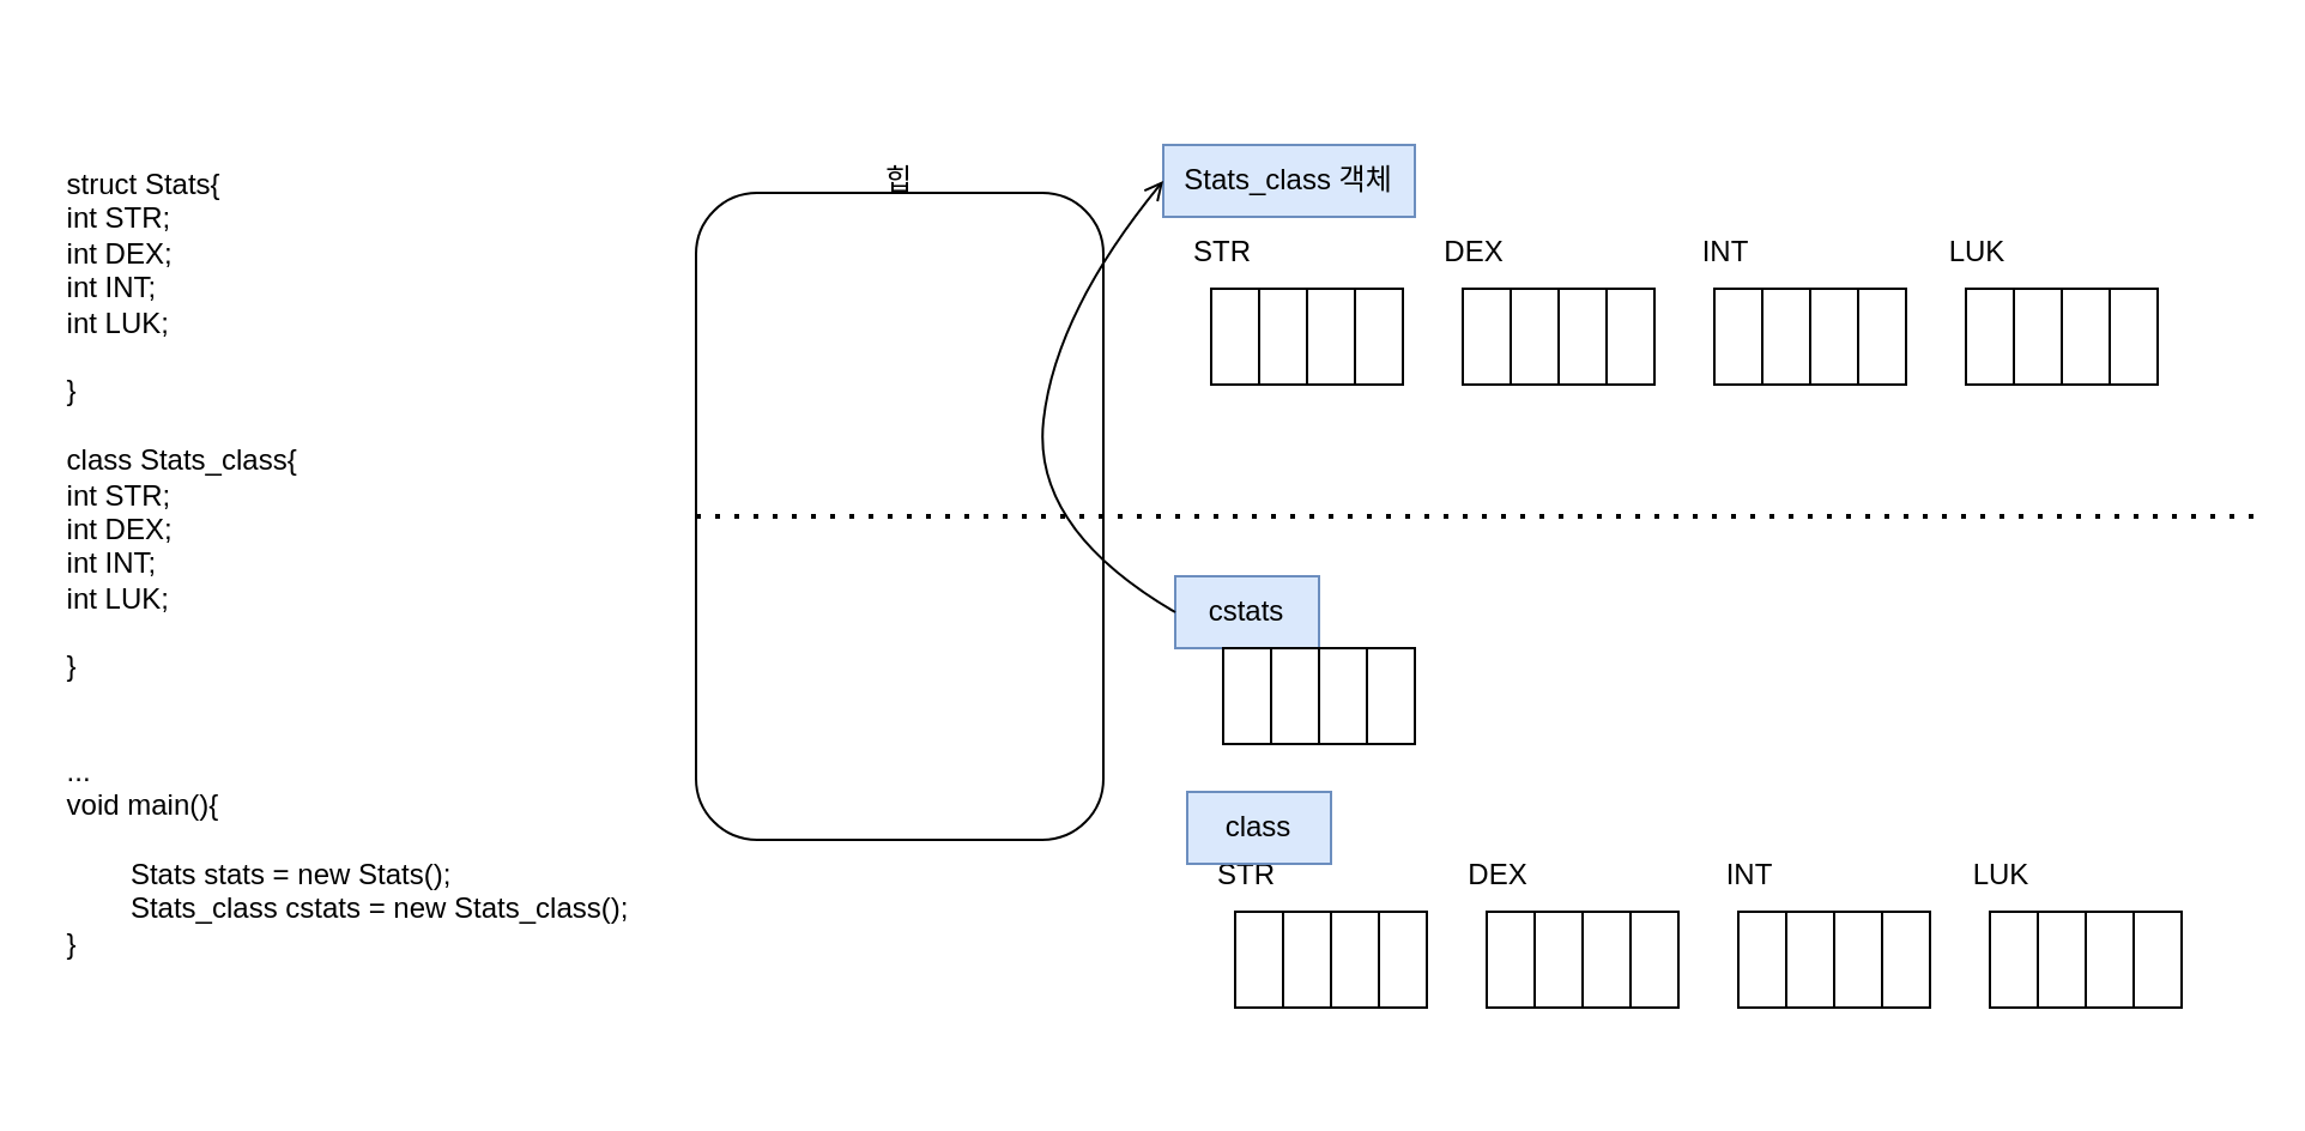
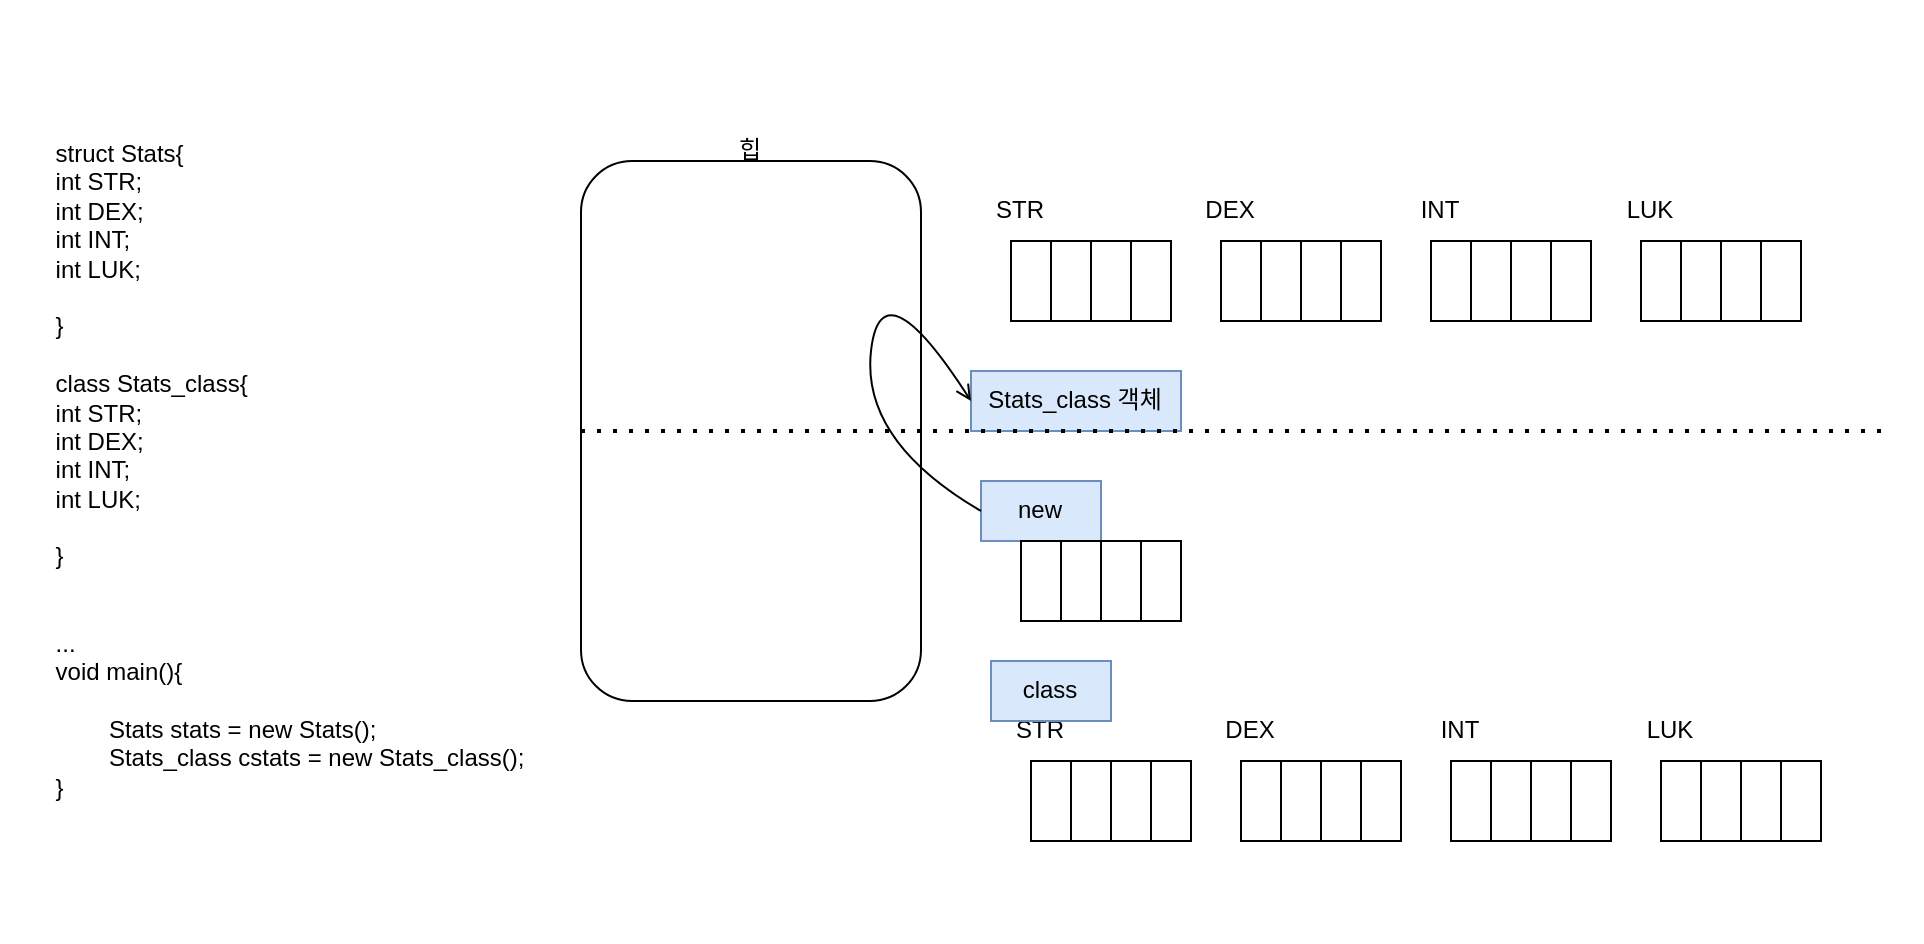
  <mxCell id="0" />
  <mxCell id="1" parent="0" />
  <mxCell id="2" value="" style="rounded=1;whiteSpace=wrap;html=1;" vertex="1" parent="1"><mxGeometry x="290" y="80" width="170" height="270" as="geometry" /></mxCell>
  <mxCell id="3" value="힙" style="text;html=1;strokeColor=none;fillColor=none;align=center;verticalAlign=middle;whiteSpace=wrap;rounded=0;" vertex="1" parent="1"><mxGeometry x="345" width="60" height="30" as="geometry" y="60" /></mxCell>
  <mxCell id="4" value="&lt;div style=&quot;text-align: left;&quot;&gt;&lt;span style=&quot;background-color: initial;&quot;&gt;struct Stats{&lt;/span&gt;&lt;/div&gt;&lt;div style=&quot;text-align: left;&quot;&gt;&lt;span style=&quot;background-color: initial;&quot;&gt;&lt;span style=&quot;&quot;&gt;&#09;&lt;/span&gt;int STR;&lt;br&gt;&lt;/span&gt;&lt;/div&gt;&lt;div style=&quot;text-align: left;&quot;&gt;&lt;span style=&quot;background-color: initial;&quot;&gt;&lt;span style=&quot;&quot;&gt;&#09;&lt;/span&gt;int DEX;&lt;br&gt;&lt;/span&gt;&lt;/div&gt;&lt;div style=&quot;text-align: left;&quot;&gt;&lt;span style=&quot;background-color: initial;&quot;&gt;&lt;span style=&quot;&quot;&gt;&#09;&lt;/span&gt;int INT;&lt;br&gt;&lt;/span&gt;&lt;/div&gt;&lt;div style=&quot;text-align: left;&quot;&gt;&lt;span style=&quot;background-color: initial;&quot;&gt;&lt;span style=&quot;&quot;&gt;&#09;&lt;/span&gt;int LUK;&lt;br&gt;&lt;/span&gt;&lt;/div&gt;&lt;div style=&quot;text-align: left;&quot;&gt;&lt;span style=&quot;background-color: initial;&quot;&gt;&lt;br&gt;&lt;/span&gt;&lt;/div&gt;&lt;div style=&quot;text-align: left;&quot;&gt;&lt;span style=&quot;background-color: initial;&quot;&gt;}&lt;/span&gt;&lt;/div&gt;&lt;div style=&quot;text-align: left;&quot;&gt;&lt;span style=&quot;background-color: initial;&quot;&gt;&lt;br&gt;&lt;/span&gt;&lt;/div&gt;&lt;div style=&quot;text-align: left;&quot;&gt;&lt;div&gt;&lt;span style=&quot;background-color: initial;&quot;&gt;class Stats_class{&lt;/span&gt;&lt;/div&gt;&lt;div&gt;&lt;span style=&quot;background-color: initial;&quot;&gt;int STR;&lt;br&gt;&lt;/span&gt;&lt;/div&gt;&lt;div&gt;&lt;span style=&quot;background-color: initial;&quot;&gt;int DEX;&lt;br&gt;&lt;/span&gt;&lt;/div&gt;&lt;div&gt;&lt;span style=&quot;background-color: initial;&quot;&gt;int INT;&lt;br&gt;&lt;/span&gt;&lt;/div&gt;&lt;div&gt;&lt;span style=&quot;background-color: initial;&quot;&gt;int LUK;&lt;br&gt;&lt;/span&gt;&lt;/div&gt;&lt;div&gt;&lt;span style=&quot;background-color: initial;&quot;&gt;&lt;br&gt;&lt;/span&gt;&lt;/div&gt;&lt;div&gt;&lt;span style=&quot;background-color: initial;&quot;&gt;}&lt;/span&gt;&lt;/div&gt;&lt;/div&gt;&lt;div style=&quot;text-align: left;&quot;&gt;&lt;span style=&quot;background-color: initial;&quot;&gt;&lt;br&gt;&lt;/span&gt;&lt;/div&gt;&lt;div style=&quot;text-align: left;&quot;&gt;&lt;span style=&quot;background-color: initial;&quot;&gt;&lt;br&gt;&lt;/span&gt;&lt;/div&gt;&lt;div style=&quot;text-align: left;&quot;&gt;&lt;span style=&quot;background-color: initial;&quot;&gt;...&lt;/span&gt;&lt;/div&gt;&lt;div style=&quot;text-align: left;&quot;&gt;&lt;span style=&quot;background-color: initial;&quot;&gt;void main(){&lt;/span&gt;&lt;/div&gt;&lt;div style=&quot;text-align: left;&quot;&gt;&lt;span style=&quot;background-color: initial;&quot;&gt;&lt;br&gt;&lt;/span&gt;&lt;/div&gt;&lt;div style=&quot;text-align: left;&quot;&gt;&lt;span style=&quot;background-color: initial;&quot;&gt;&amp;nbsp;&lt;span style=&quot;white-space: pre;&quot;&gt;&#09;&lt;/span&gt;Stats stats = new Stats();&lt;/span&gt;&lt;/div&gt;&lt;div style=&quot;text-align: left;&quot;&gt;&lt;span style=&quot;white-space: pre;&quot;&gt;&#09;&lt;/span&gt;Stats_class cstats = new Stats_class();&lt;br&gt;&lt;/div&gt;&lt;div style=&quot;text-align: left;&quot;&gt;&lt;span style=&quot;background-color: initial;&quot;&gt;}&lt;/span&gt;&lt;/div&gt;" style="text;html=1;strokeColor=none;fillColor=none;align=center;verticalAlign=middle;whiteSpace=wrap;rounded=0;" vertex="1" parent="1"><mxGeometry x="20" y="20" width="250" height="430" as="geometry" /></mxCell>
  <mxCell id="5" value="" style="rounded=0;whiteSpace=wrap;html=1;" vertex="1" parent="1"><mxGeometry x="515" y="380" width="20" height="40" as="geometry" /></mxCell>
  <mxCell id="6" value="STR" style="text;html=1;strokeColor=none;fillColor=none;align=center;verticalAlign=middle;whiteSpace=wrap;rounded=0;" vertex="1" parent="1"><mxGeometry x="490" y="350" width="60" height="30" as="geometry" /></mxCell>
  <mxCell id="7" value="" style="rounded=0;whiteSpace=wrap;html=1;" vertex="1" parent="1"><mxGeometry x="535" y="380" width="20" height="40" as="geometry" /></mxCell>
  <mxCell id="8" value="" style="rounded=0;whiteSpace=wrap;html=1;" vertex="1" parent="1"><mxGeometry x="555" y="380" width="20" height="40" as="geometry" /></mxCell>
  <mxCell id="9" value="" style="rounded=0;whiteSpace=wrap;html=1;" vertex="1" parent="1"><mxGeometry x="575" y="380" width="20" height="40" as="geometry" /></mxCell>
  <mxCell id="10" value="" style="rounded=0;whiteSpace=wrap;html=1;" vertex="1" parent="1"><mxGeometry x="620" y="380" width="20" height="40" as="geometry" /></mxCell>
  <mxCell id="11" value="DEX" style="text;html=1;strokeColor=none;fillColor=none;align=center;verticalAlign=middle;whiteSpace=wrap;rounded=0;" vertex="1" parent="1"><mxGeometry x="595" y="350" width="60" height="30" as="geometry" /></mxCell>
  <mxCell id="12" value="" style="rounded=0;whiteSpace=wrap;html=1;" vertex="1" parent="1"><mxGeometry x="640" y="380" width="20" height="40" as="geometry" /></mxCell>
  <mxCell id="13" value="" style="rounded=0;whiteSpace=wrap;html=1;" vertex="1" parent="1"><mxGeometry x="660" y="380" width="20" height="40" as="geometry" /></mxCell>
  <mxCell id="14" value="" style="rounded=0;whiteSpace=wrap;html=1;" vertex="1" parent="1"><mxGeometry x="680" y="380" width="20" height="40" as="geometry" /></mxCell>
  <mxCell id="15" value="" style="rounded=0;whiteSpace=wrap;html=1;" vertex="1" parent="1"><mxGeometry x="725" y="380" width="20" height="40" as="geometry" /></mxCell>
  <mxCell id="16" value="INT" style="text;html=1;strokeColor=none;fillColor=none;align=center;verticalAlign=middle;whiteSpace=wrap;rounded=0;" vertex="1" parent="1"><mxGeometry x="700" y="350" width="60" height="30" as="geometry" /></mxCell>
  <mxCell id="17" value="" style="rounded=0;whiteSpace=wrap;html=1;" vertex="1" parent="1"><mxGeometry x="745" y="380" width="20" height="40" as="geometry" /></mxCell>
  <mxCell id="18" value="" style="rounded=0;whiteSpace=wrap;html=1;" vertex="1" parent="1"><mxGeometry x="765" y="380" width="20" height="40" as="geometry" /></mxCell>
  <mxCell id="19" value="" style="rounded=0;whiteSpace=wrap;html=1;" vertex="1" parent="1"><mxGeometry x="785" y="380" width="20" height="40" as="geometry" /></mxCell>
  <mxCell id="20" value="" style="rounded=0;whiteSpace=wrap;html=1;" vertex="1" parent="1"><mxGeometry x="830" y="380" width="20" height="40" as="geometry" /></mxCell>
  <mxCell id="21" value="LUK" style="text;html=1;strokeColor=none;fillColor=none;align=center;verticalAlign=middle;whiteSpace=wrap;rounded=0;" vertex="1" parent="1"><mxGeometry x="805" y="350" width="60" height="30" as="geometry" /></mxCell>
  <mxCell id="22" value="" style="rounded=0;whiteSpace=wrap;html=1;" vertex="1" parent="1"><mxGeometry x="850" y="380" width="20" height="40" as="geometry" /></mxCell>
  <mxCell id="23" value="" style="rounded=0;whiteSpace=wrap;html=1;" vertex="1" parent="1"><mxGeometry x="870" y="380" width="20" height="40" as="geometry" /></mxCell>
  <mxCell id="24" value="" style="rounded=0;whiteSpace=wrap;html=1;" vertex="1" parent="1"><mxGeometry x="890" y="380" width="20" height="40" as="geometry" /></mxCell>
  <mxCell id="25" value="class" style="text;html=1;strokeColor=#6c8ebf;fillColor=#dae8fc;align=center;verticalAlign=middle;whiteSpace=wrap;rounded=0;" vertex="1" parent="1"><mxGeometry x="495" y="330" width="60" height="30" as="geometry" /></mxCell>
- <mxCell id="26" value="cstats" style="text;html=1;strokeColor=#6c8ebf;fillColor=#dae8fc;align=center;verticalAlign=middle;whiteSpace=wrap;rounded=0;" vertex="1" parent="1"><mxGeometry x="490" y="240" width="60" height="30" as="geometry" /></mxCell>
+ <mxCell id="26" value="new" style="text;html=1;strokeColor=#6c8ebf;fillColor=#dae8fc;align=center;verticalAlign=middle;whiteSpace=wrap;rounded=0;" vertex="1" parent="1"><mxGeometry x="490" y="240" width="60" height="30" as="geometry" /></mxCell>
  <mxCell id="27" value="" style="rounded=0;whiteSpace=wrap;html=1;" vertex="1" parent="1"><mxGeometry x="505" y="120" width="20" height="40" as="geometry" /></mxCell>
  <mxCell id="28" value="STR" style="text;html=1;strokeColor=none;fillColor=none;align=center;verticalAlign=middle;whiteSpace=wrap;rounded=0;" vertex="1" parent="1"><mxGeometry x="480" y="90" width="60" height="30" as="geometry" /></mxCell>
  <mxCell id="29" value="" style="rounded=0;whiteSpace=wrap;html=1;" vertex="1" parent="1"><mxGeometry x="525" y="120" width="20" height="40" as="geometry" /></mxCell>
  <mxCell id="30" value="" style="rounded=0;whiteSpace=wrap;html=1;" vertex="1" parent="1"><mxGeometry x="545" y="120" width="20" height="40" as="geometry" /></mxCell>
  <mxCell id="31" value="" style="rounded=0;whiteSpace=wrap;html=1;" vertex="1" parent="1"><mxGeometry x="565" y="120" width="20" height="40" as="geometry" /></mxCell>
  <mxCell id="32" value="" style="rounded=0;whiteSpace=wrap;html=1;" vertex="1" parent="1"><mxGeometry x="610" y="120" width="20" height="40" as="geometry" /></mxCell>
  <mxCell id="33" value="DEX" style="text;html=1;strokeColor=none;fillColor=none;align=center;verticalAlign=middle;whiteSpace=wrap;rounded=0;" vertex="1" parent="1"><mxGeometry x="585" y="90" width="60" height="30" as="geometry" /></mxCell>
  <mxCell id="34" value="" style="rounded=0;whiteSpace=wrap;html=1;" vertex="1" parent="1"><mxGeometry x="630" y="120" width="20" height="40" as="geometry" /></mxCell>
  <mxCell id="35" value="" style="rounded=0;whiteSpace=wrap;html=1;" vertex="1" parent="1"><mxGeometry x="650" y="120" width="20" height="40" as="geometry" /></mxCell>
  <mxCell id="36" value="" style="rounded=0;whiteSpace=wrap;html=1;" vertex="1" parent="1"><mxGeometry x="670" y="120" width="20" height="40" as="geometry" /></mxCell>
  <mxCell id="37" value="" style="rounded=0;whiteSpace=wrap;html=1;" vertex="1" parent="1"><mxGeometry x="715" y="120" width="20" height="40" as="geometry" /></mxCell>
  <mxCell id="38" value="INT" style="text;html=1;strokeColor=none;fillColor=none;align=center;verticalAlign=middle;whiteSpace=wrap;rounded=0;" vertex="1" parent="1"><mxGeometry x="690" y="90" width="60" height="30" as="geometry" /></mxCell>
  <mxCell id="39" value="" style="rounded=0;whiteSpace=wrap;html=1;" vertex="1" parent="1"><mxGeometry x="735" y="120" width="20" height="40" as="geometry" /></mxCell>
  <mxCell id="40" value="" style="rounded=0;whiteSpace=wrap;html=1;" vertex="1" parent="1"><mxGeometry x="755" y="120" width="20" height="40" as="geometry" /></mxCell>
  <mxCell id="41" value="" style="rounded=0;whiteSpace=wrap;html=1;" vertex="1" parent="1"><mxGeometry x="775" y="120" width="20" height="40" as="geometry" /></mxCell>
  <mxCell id="42" value="" style="rounded=0;whiteSpace=wrap;html=1;" vertex="1" parent="1"><mxGeometry x="820" y="120" width="20" height="40" as="geometry" /></mxCell>
  <mxCell id="43" value="LUK" style="text;html=1;strokeColor=none;fillColor=none;align=center;verticalAlign=middle;whiteSpace=wrap;rounded=0;" vertex="1" parent="1"><mxGeometry x="795" y="90" width="60" height="30" as="geometry" /></mxCell>
  <mxCell id="44" value="" style="rounded=0;whiteSpace=wrap;html=1;" vertex="1" parent="1"><mxGeometry x="840" y="120" width="20" height="40" as="geometry" /></mxCell>
  <mxCell id="45" value="" style="rounded=0;whiteSpace=wrap;html=1;" vertex="1" parent="1"><mxGeometry x="860" y="120" width="20" height="40" as="geometry" /></mxCell>
  <mxCell id="46" value="" style="rounded=0;whiteSpace=wrap;html=1;" vertex="1" parent="1"><mxGeometry x="880" y="120" width="20" height="40" as="geometry" /></mxCell>
- <mxCell id="47" value="Stats_class 객체" style="text;html=1;strokeColor=#6c8ebf;fillColor=#dae8fc;align=center;verticalAlign=middle;whiteSpace=wrap;rounded=0;" vertex="1" parent="1"><mxGeometry x="485" width="105" height="30" as="geometry" y="60" /></mxCell>
+ <mxCell id="47" value="Stats_class 객체" style="text;html=1;strokeColor=#6c8ebf;fillColor=#dae8fc;align=center;verticalAlign=middle;whiteSpace=wrap;rounded=0;" vertex="1" parent="1"><mxGeometry x="485" y="185" width="105" height="30" as="geometry" /></mxCell>
  <mxCell id="48" value="" style="rounded=0;whiteSpace=wrap;html=1;" vertex="1" parent="1"><mxGeometry x="510" y="270" width="20" height="40" as="geometry" /></mxCell>
  <mxCell id="49" value="" style="rounded=0;whiteSpace=wrap;html=1;" vertex="1" parent="1"><mxGeometry x="530" y="270" width="20" height="40" as="geometry" /></mxCell>
  <mxCell id="50" value="" style="rounded=0;whiteSpace=wrap;html=1;" vertex="1" parent="1"><mxGeometry x="550" y="270" width="20" height="40" as="geometry" /></mxCell>
  <mxCell id="51" value="" style="rounded=0;whiteSpace=wrap;html=1;" vertex="1" parent="1"><mxGeometry x="570" y="270" width="20" height="40" as="geometry" /></mxCell>
  <mxCell id="52" value="" style="curved=1;endArrow=open;html=1;rounded=0;exitX=0;exitY=0.5;exitDx=0;exitDy=0;entryX=0;entryY=0.5;entryDx=0;entryDy=0;" edge="1" parent="1" source="26" target="47"><mxGeometry width="50" height="50" relative="1" as="geometry"><mxPoint x="610" y="260" as="sourcePoint" /><mxPoint x="660" y="210" as="targetPoint" /><Array as="points"><mxPoint x="430" y="220" /><mxPoint x="440" y="130" /></Array></mxGeometry></mxCell>
  <mxCell id="53" value="" style="endArrow=none;dashed=1;html=1;dashPattern=1 3;strokeWidth=2;rounded=0;exitX=0;exitY=0.5;exitDx=0;exitDy=0;" edge="1" parent="1" source="2"><mxGeometry width="50" height="50" relative="1" as="geometry"><mxPoint x="520" y="300" as="sourcePoint" /><mxPoint x="940" y="215" as="targetPoint" /></mxGeometry></mxCell>
